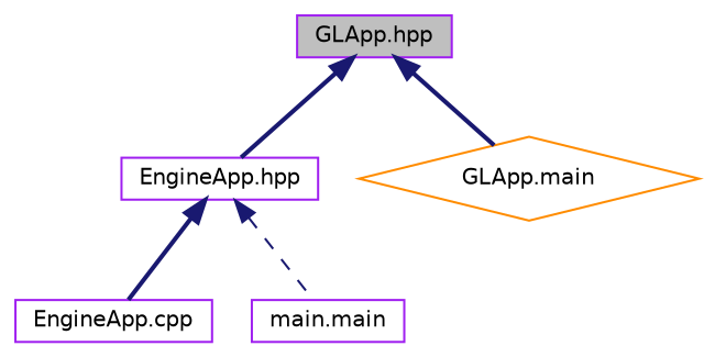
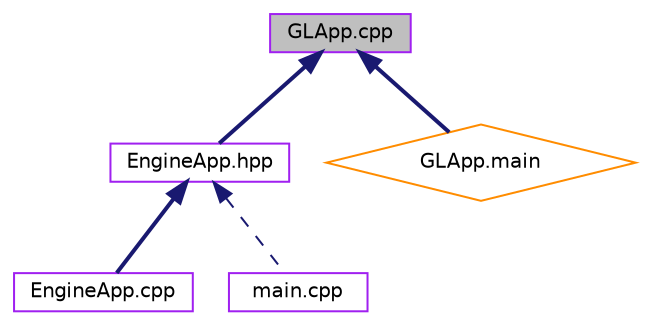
  digraph {
    node [color=purple fillcolor=white fontname=Helvetica fontsize=10 shape=box style=filled]
    edge [color=midnightblue dir=back fontname=Helvetica fontsize=10 labelfontname=Helvetica labelfontsize=10 style=bold]
-   n1 [fillcolor=grey75 fontcolor=black height=0.2 label="GLApp.hpp" width=0.4]
+   n1 [fillcolor=grey75 fontcolor=black height=0.2 label="GLApp.cpp" width=0.4]
    n2 [height=0.2 label="EngineApp.hpp" width=0.4]
    n3 [color=darkorange height=0.2 label="GLApp.main" shape=diamond width=0.4]
    n4 [height=0.2 label="EngineApp.cpp" width=0.4]
-   n5 [height=0.2 label="main.main" width=0.4]
+   n5 [height=0.2 label="main.cpp" width=0.4]
    n1 -> n2
    n1 -> n3
    n2 -> n4
    n2 -> n5 [style=dashed]
  }
